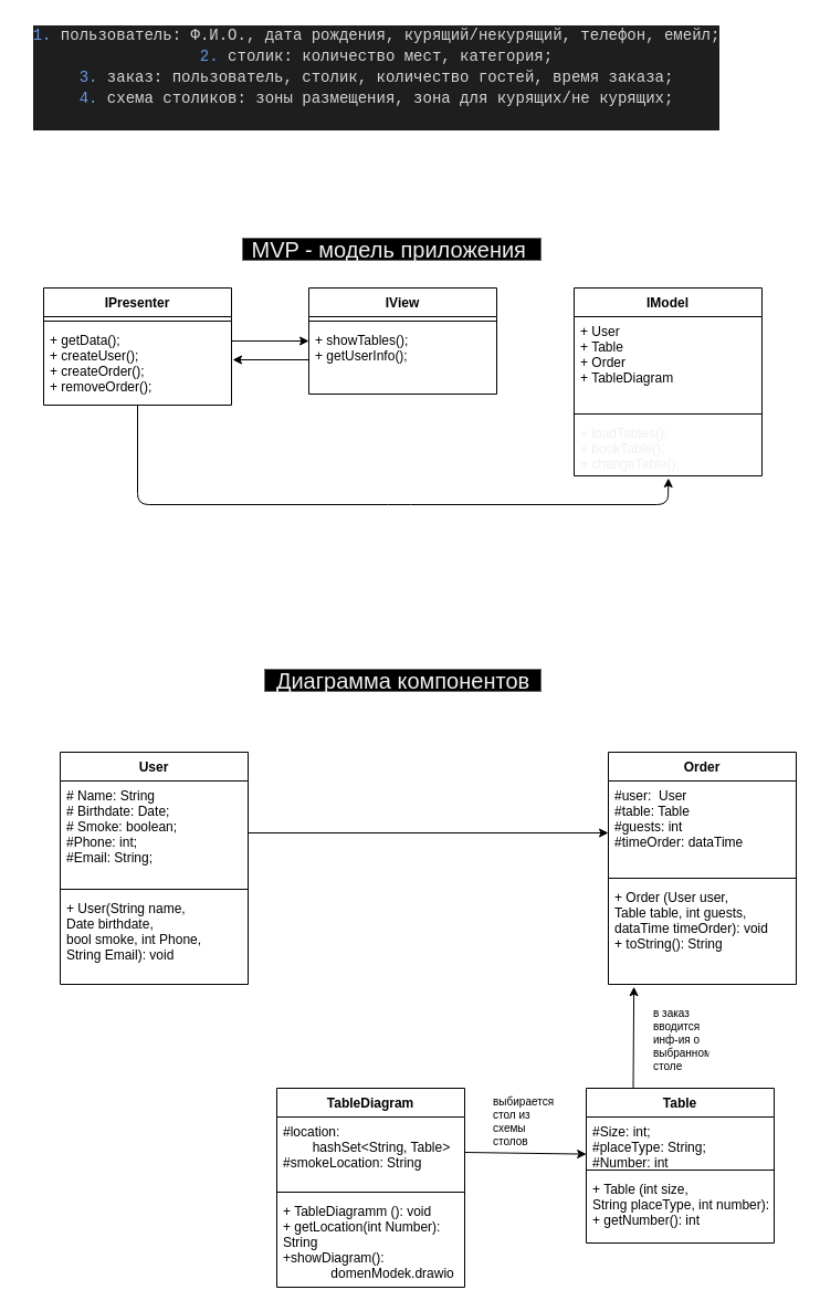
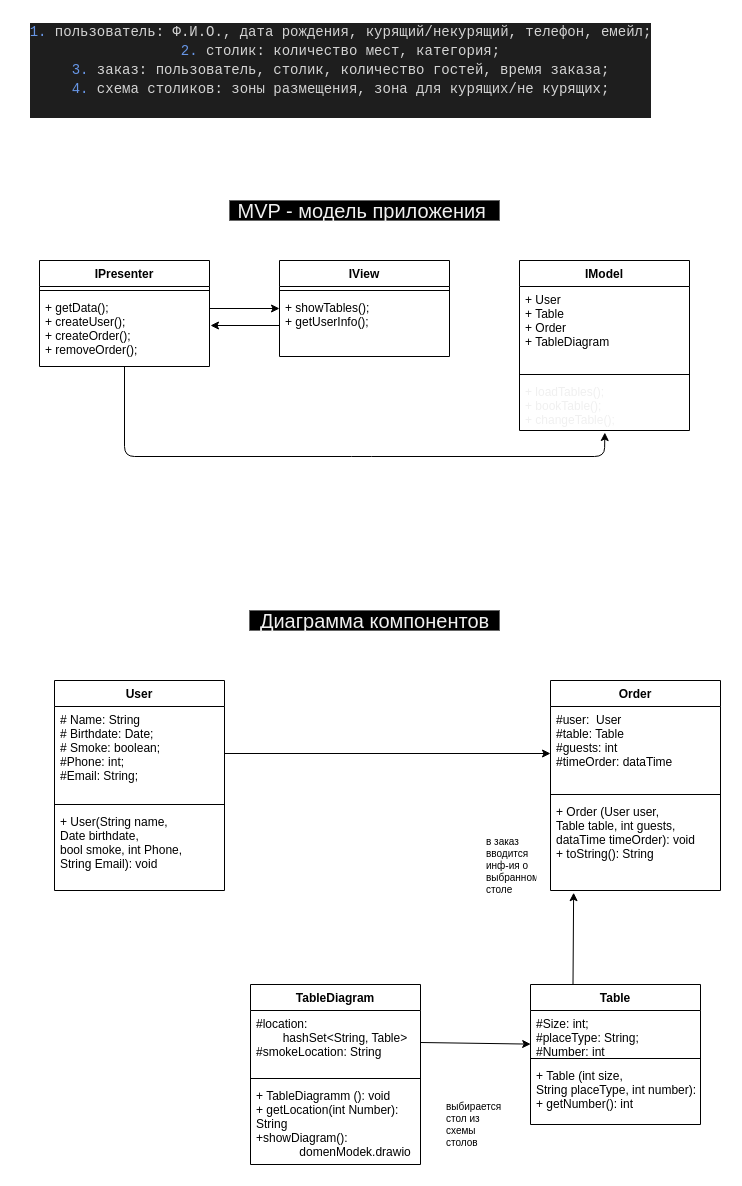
  <mxCell id="0" />
  <mxCell id="1" parent="0" />
  <mxCell id="2" value="&lt;div style=&quot;color: rgb(212 , 212 , 212) ; background-color: rgb(30 , 30 , 30) ; font-family: &amp;#34;consolas&amp;#34; , &amp;#34;courier new&amp;#34; , monospace ; font-size: 14px ; line-height: 19px&quot;&gt;&lt;div&gt;&lt;span style=&quot;color: #6796e6&quot;&gt;1.&lt;/span&gt; пользователь: Ф.И.О., дата рождения, курящий/некурящий, телефон, емейл;&lt;/div&gt;&lt;div&gt;&lt;span style=&quot;color: #6796e6&quot;&gt;2.&lt;/span&gt; столик: количество мест, категория;&lt;/div&gt;&lt;div&gt;&lt;span style=&quot;color: #6796e6&quot;&gt;3.&lt;/span&gt; заказ: пользователь, столик, количество гостей, время заказа;&lt;/div&gt;&lt;div&gt;&lt;span style=&quot;color: #6796e6&quot;&gt;4.&lt;/span&gt; схема столиков: зоны размещения, зона для курящих/не курящих;&lt;/div&gt;&lt;div&gt;&lt;br&gt;&lt;/div&gt;&lt;/div&gt;" style="text;html=1;align=center;verticalAlign=middle;resizable=0;points=[];autosize=1;strokeColor=none;fillColor=none;" parent="1" vertex="1"><mxGeometry x="20" width="640" height="100" as="geometry" y="20" /></mxCell>
  <mxCell id="3" value="Table" style="swimlane;fontStyle=1;align=center;verticalAlign=top;childLayout=stackLayout;horizontal=1;startSize=26;horizontalStack=0;resizeParent=1;resizeParentMax=0;resizeLast=0;collapsible=1;marginBottom=0;" parent="1" vertex="1"><mxGeometry x="530" y="984" width="170" height="140" as="geometry" /></mxCell>
  <mxCell id="4" value="#Size: int;&#10;#placeType: String;&#10;#Number: int" style="text;strokeColor=none;fillColor=none;align=left;verticalAlign=top;spacingLeft=4;spacingRight=4;overflow=hidden;rotatable=0;points=[[0,0.5],[1,0.5]];portConstraint=eastwest;" parent="3" vertex="1"><mxGeometry y="26" width="170" height="44" as="geometry" /></mxCell>
  <mxCell id="5" value="" style="line;strokeWidth=1;fillColor=none;align=left;verticalAlign=middle;spacingTop=-1;spacingLeft=3;spacingRight=3;rotatable=0;labelPosition=right;points=[];portConstraint=eastwest;" parent="3" vertex="1"><mxGeometry y="70" width="170" height="8" as="geometry" /></mxCell>
  <mxCell id="6" value="+ Table (int size, &#10;String placeType, int number): void&#10;+ getNumber(): int" style="text;strokeColor=none;fillColor=none;align=left;verticalAlign=top;spacingLeft=4;spacingRight=4;overflow=hidden;rotatable=0;points=[[0,0.5],[1,0.5]];portConstraint=eastwest;" parent="3" vertex="1"><mxGeometry y="78" width="170" height="62" as="geometry" /></mxCell>
  <mxCell id="7" value="User" style="swimlane;fontStyle=1;align=center;verticalAlign=top;childLayout=stackLayout;horizontal=1;startSize=26;horizontalStack=0;resizeParent=1;resizeParentMax=0;resizeLast=0;collapsible=1;marginBottom=0;" parent="1" vertex="1"><mxGeometry x="54" y="680" width="170" height="210" as="geometry" /></mxCell>
  <mxCell id="8" value="# Name: String&#10;# Birthdate: Date;&#10;# Smoke: boolean;&#10;#Phone: int;&#10;#Email: String;" style="text;strokeColor=none;fillColor=none;align=left;verticalAlign=top;spacingLeft=4;spacingRight=4;overflow=hidden;rotatable=0;points=[[0,0.5],[1,0.5]];portConstraint=eastwest;" parent="7" vertex="1"><mxGeometry y="26" width="170" height="94" as="geometry" /></mxCell>
  <mxCell id="9" value="" style="line;strokeWidth=1;fillColor=none;align=left;verticalAlign=middle;spacingTop=-1;spacingLeft=3;spacingRight=3;rotatable=0;labelPosition=right;points=[];portConstraint=eastwest;" parent="7" vertex="1"><mxGeometry y="120" width="170" height="8" as="geometry" /></mxCell>
  <mxCell id="10" value="+ User(String name, &#10;Date birthdate, &#10;bool smoke, int Phone, &#10;String Email): void" style="text;strokeColor=none;fillColor=none;align=left;verticalAlign=top;spacingLeft=4;spacingRight=4;overflow=hidden;rotatable=0;points=[[0,0.5],[1,0.5]];portConstraint=eastwest;" parent="7" vertex="1"><mxGeometry y="128" width="170" height="82" as="geometry" /></mxCell>
  <mxCell id="11" value="Order" style="swimlane;fontStyle=1;align=center;verticalAlign=top;childLayout=stackLayout;horizontal=1;startSize=26;horizontalStack=0;resizeParent=1;resizeParentMax=0;resizeLast=0;collapsible=1;marginBottom=0;" parent="1" vertex="1"><mxGeometry x="550" y="680" width="170" height="210" as="geometry" /></mxCell>
  <mxCell id="12" value="#user:  User&#10;#table: Table&#10;#guests: int&#10;#timeOrder: dataTime&#10;" style="text;strokeColor=none;fillColor=none;align=left;verticalAlign=top;spacingLeft=4;spacingRight=4;overflow=hidden;rotatable=0;points=[[0,0.5],[1,0.5]];portConstraint=eastwest;" parent="11" vertex="1"><mxGeometry y="26" width="170" height="84" as="geometry" /></mxCell>
  <mxCell id="13" value="" style="line;strokeWidth=1;fillColor=none;align=left;verticalAlign=middle;spacingTop=-1;spacingLeft=3;spacingRight=3;rotatable=0;labelPosition=right;points=[];portConstraint=eastwest;" parent="11" vertex="1"><mxGeometry y="110" width="170" height="8" as="geometry" /></mxCell>
  <mxCell id="14" value="+ Order (User user, &#10;Table table, int guests, &#10;dataTime timeOrder): void&#10;+ toString(): String" style="text;strokeColor=none;fillColor=none;align=left;verticalAlign=top;spacingLeft=4;spacingRight=4;overflow=hidden;rotatable=0;points=[[0,0.5],[1,0.5]];portConstraint=eastwest;" parent="11" vertex="1"><mxGeometry y="118" width="170" height="92" as="geometry" /></mxCell>
  <mxCell id="15" value="TableDiagram" style="swimlane;fontStyle=1;align=center;verticalAlign=top;childLayout=stackLayout;horizontal=1;startSize=26;horizontalStack=0;resizeParent=1;resizeParentMax=0;resizeLast=0;collapsible=1;marginBottom=0;" parent="1" vertex="1"><mxGeometry x="250" y="984" width="170" height="180" as="geometry" /></mxCell>
  <mxCell id="16" value="#location: &#10;        hashSet&lt;String, Table&gt;&#10;#smokeLocation: String" style="text;strokeColor=none;fillColor=none;align=left;verticalAlign=top;spacingLeft=4;spacingRight=4;overflow=hidden;rotatable=0;points=[[0,0.5],[1,0.5]];portConstraint=eastwest;" parent="15" vertex="1"><mxGeometry y="26" width="170" height="64" as="geometry" /></mxCell>
  <mxCell id="17" value="" style="line;strokeWidth=1;fillColor=none;align=left;verticalAlign=middle;spacingTop=-1;spacingLeft=3;spacingRight=3;rotatable=0;labelPosition=right;points=[];portConstraint=eastwest;" parent="15" vertex="1"><mxGeometry y="90" width="170" height="8" as="geometry" /></mxCell>
  <mxCell id="18" value="+ TableDiagramm (): void&#10;+ getLocation(int Number): &#10;String&#10;+showDiagram(): &#10;             domenModek.drawio" style="text;strokeColor=none;fillColor=none;align=left;verticalAlign=top;spacingLeft=4;spacingRight=4;overflow=hidden;rotatable=0;points=[[0,0.5],[1,0.5]];portConstraint=eastwest;" parent="15" vertex="1"><mxGeometry y="98" width="170" height="82" as="geometry" /></mxCell>
  <mxCell id="19" value="IPresenter" style="swimlane;fontStyle=1;align=center;verticalAlign=top;childLayout=stackLayout;horizontal=1;startSize=26;horizontalStack=0;resizeParent=1;resizeParentMax=0;resizeLast=0;collapsible=1;marginBottom=0;" parent="1" vertex="1"><mxGeometry x="39" y="260" width="170" height="106" as="geometry" /></mxCell>
  <mxCell id="20" value="" style="line;strokeWidth=1;fillColor=none;align=left;verticalAlign=middle;spacingTop=-1;spacingLeft=3;spacingRight=3;rotatable=0;labelPosition=right;points=[];portConstraint=eastwest;" parent="19" vertex="1"><mxGeometry y="26" width="170" height="8" as="geometry" /></mxCell>
  <mxCell id="21" value="+ getData();&#10;+ createUser();&#10;+ createOrder();&#10;+ removeOrder();" style="text;strokeColor=none;fillColor=none;align=left;verticalAlign=top;spacingLeft=4;spacingRight=4;overflow=hidden;rotatable=0;points=[[0,0.5],[1,0.5]];portConstraint=eastwest;" parent="19" vertex="1"><mxGeometry y="34" width="170" height="72" as="geometry" /></mxCell>
  <mxCell id="22" value="IView" style="swimlane;fontStyle=1;align=center;verticalAlign=top;childLayout=stackLayout;horizontal=1;startSize=26;horizontalStack=0;resizeParent=1;resizeParentMax=0;resizeLast=0;collapsible=1;marginBottom=0;" parent="1" vertex="1"><mxGeometry x="279" y="260" width="170" height="96" as="geometry" /></mxCell>
  <mxCell id="23" value="" style="line;strokeWidth=1;fillColor=none;align=left;verticalAlign=middle;spacingTop=-1;spacingLeft=3;spacingRight=3;rotatable=0;labelPosition=right;points=[];portConstraint=eastwest;" parent="22" vertex="1"><mxGeometry y="26" width="170" height="8" as="geometry" /></mxCell>
  <mxCell id="24" value="+ showTables();&#10;+ getUserInfo();&#10;&#10;&#10;&#10;" style="text;strokeColor=none;fillColor=none;align=left;verticalAlign=top;spacingLeft=4;spacingRight=4;overflow=hidden;rotatable=0;points=[[0,0.5],[1,0.5]];portConstraint=eastwest;" parent="22" vertex="1"><mxGeometry y="34" width="170" height="62" as="geometry" /></mxCell>
  <mxCell id="25" value="IModel" style="swimlane;fontStyle=1;align=center;verticalAlign=top;childLayout=stackLayout;horizontal=1;startSize=26;horizontalStack=0;resizeParent=1;resizeParentMax=0;resizeLast=0;collapsible=1;marginBottom=0;" parent="1" vertex="1"><mxGeometry x="519" y="260" width="170" height="170" as="geometry" /></mxCell>
  <mxCell id="26" value="+ User &#10;+ Table&#10;+ Order&#10;+ TableDiagram&#10;" style="text;strokeColor=none;fillColor=none;align=left;verticalAlign=top;spacingLeft=4;spacingRight=4;overflow=hidden;rotatable=0;points=[[0,0.5],[1,0.5]];portConstraint=eastwest;" parent="25" vertex="1"><mxGeometry y="26" width="170" height="84" as="geometry" /></mxCell>
  <mxCell id="27" value="" style="line;strokeWidth=1;fillColor=none;align=left;verticalAlign=middle;spacingTop=-1;spacingLeft=3;spacingRight=3;rotatable=0;labelPosition=right;points=[];portConstraint=eastwest;" parent="25" vertex="1"><mxGeometry y="110" width="170" height="8" as="geometry" /></mxCell>
  <mxCell id="28" value="+ loadTables();&#10;+ bookTable();&#10;+ changeTable();&#10;&#10;" style="text;strokeColor=none;fillColor=none;align=left;verticalAlign=top;spacingLeft=4;spacingRight=4;overflow=hidden;rotatable=0;points=[[0,0.5],[1,0.5]];portConstraint=eastwest;fontColor=#F0F0F0;" parent="25" vertex="1"><mxGeometry y="118" width="170" height="52" as="geometry" /></mxCell>
  <mxCell id="29" style="edgeStyle=none;html=1;entryX=0;entryY=0.5;entryDx=0;entryDy=0;exitX=1;exitY=0.5;exitDx=0;exitDy=0;" parent="1" edge="1"><mxGeometry relative="1" as="geometry"><mxPoint x="209" y="308" as="sourcePoint" /><mxPoint x="279" y="308" as="targetPoint" /></mxGeometry></mxCell>
  <mxCell id="30" value="" style="edgeStyle=none;html=1;exitX=0;exitY=0.5;exitDx=0;exitDy=0;" parent="1" source="24" edge="1"><mxGeometry relative="1" as="geometry"><mxPoint x="280" y="374" as="sourcePoint" /><mxPoint x="210" y="325" as="targetPoint" /></mxGeometry></mxCell>
  <mxCell id="31" style="edgeStyle=none;html=1;entryX=0.502;entryY=1.039;entryDx=0;entryDy=0;entryPerimeter=0;" parent="1" source="21" target="28" edge="1"><mxGeometry relative="1" as="geometry"><mxPoint x="604" y="436" as="targetPoint" /><Array as="points"><mxPoint x="124" y="456" /><mxPoint x="361" y="456" /><mxPoint x="604" y="456" /></Array></mxGeometry></mxCell>
- <mxCell id="32" value="&lt;font color=&quot;#f0f0f0&quot; style=&quot;font-size: 20px&quot;&gt;MVP - модель приложения&amp;nbsp;&lt;/font&gt;" style="text;html=1;align=center;verticalAlign=middle;resizable=0;points=[];autosize=1;fillColor=#000000;fontColor=#333333;strokeColor=#666666;gradientColor=none;" parent="1" vertex="1"><mxGeometry x="219" y="215" width="270" height="20" as="geometry" /></mxCell>
- <mxCell id="33" value="&lt;font color=&quot;#f0f0f0&quot; style=&quot;font-size: 20px&quot;&gt;Диаграмма компонентов&lt;/font&gt;" style="text;html=1;align=center;verticalAlign=middle;resizable=0;points=[];autosize=1;fillColor=#000000;fontColor=#333333;strokeColor=#666666;" parent="1" vertex="1"><mxGeometry x="239" y="605" width="250" height="20" as="geometry" /></mxCell>
+ <mxCell id="32" value="&lt;font color=&quot;#f0f0f0&quot; style=&quot;font-size: 20px&quot;&gt;MVP - модель приложения&amp;nbsp;&lt;/font&gt;" style="text;html=1;align=center;verticalAlign=middle;resizable=0;points=[];autosize=1;fillColor=#000000;fontColor=#333333;strokeColor=#666666;gradientColor=none;" parent="1" vertex="1"><mxGeometry x="229" y="200" width="270" height="20" as="geometry" /></mxCell>
+ <mxCell id="33" value="&lt;font color=&quot;#f0f0f0&quot; style=&quot;font-size: 20px&quot;&gt;Диаграмма компонентов&lt;/font&gt;" style="text;html=1;align=center;verticalAlign=middle;resizable=0;points=[];autosize=1;fillColor=#000000;fontColor=#333333;strokeColor=#666666;" parent="1" vertex="1"><mxGeometry x="249" y="610" width="250" height="20" as="geometry" /></mxCell>
  <mxCell id="34" value="" style="edgeStyle=none;html=1;fontSize=20;fontColor=#F0F0F0;exitX=1;exitY=0.5;exitDx=0;exitDy=0;" parent="1" source="8" edge="1"><mxGeometry relative="1" as="geometry"><mxPoint x="149" y="994" as="sourcePoint" /><mxPoint x="550" y="753" as="targetPoint" /></mxGeometry></mxCell>
  <mxCell id="35" value="" style="edgeStyle=none;html=1;fontSize=20;fontColor=#F0F0F0;entryX=0.001;entryY=0.764;entryDx=0;entryDy=0;entryPerimeter=0;exitX=1;exitY=0.5;exitDx=0;exitDy=0;" parent="1" source="16" target="4" edge="1"><mxGeometry relative="1" as="geometry"><mxPoint x="480" y="1044" as="sourcePoint" /><mxPoint x="320" y="1070" as="targetPoint" /></mxGeometry></mxCell>
- <mxCell id="36" value="в заказ &#10;вводится &#10;инф-ия о &#10;выбранном &#10;столе" style="text;strokeColor=none;fillColor=none;align=left;verticalAlign=top;spacingLeft=4;spacingRight=4;overflow=hidden;rotatable=0;points=[[0,0.5],[1,0.5]];portConstraint=eastwest;fontSize=10;" parent="1" vertex="1"><mxGeometry x="585" y="904" width="60" height="80" as="geometry" /></mxCell>
- <mxCell id="37" value="выбирается &#10;стол из &#10;схемы &#10;столов" style="text;strokeColor=none;fillColor=none;align=left;verticalAlign=top;spacingLeft=4;spacingRight=4;overflow=hidden;rotatable=0;points=[[0,0.5],[1,0.5]];portConstraint=eastwest;fontSize=10;" parent="1" vertex="1"><mxGeometry x="440" y="984" width="70" height="60" as="geometry" /></mxCell>
+ <mxCell id="36" value="в заказ &#10;вводится &#10;инф-ия о &#10;выбранном &#10;столе" style="text;strokeColor=none;fillColor=none;align=left;verticalAlign=top;spacingLeft=4;spacingRight=4;overflow=hidden;rotatable=0;points=[[0,0.5],[1,0.5]];portConstraint=eastwest;fontSize=10;" parent="1" vertex="1"><mxGeometry x="480" y="829" width="60" height="80" as="geometry" /></mxCell>
+ <mxCell id="37" value="выбирается &#10;стол из &#10;схемы &#10;столов" style="text;strokeColor=none;fillColor=none;align=left;verticalAlign=top;spacingLeft=4;spacingRight=4;overflow=hidden;rotatable=0;points=[[0,0.5],[1,0.5]];portConstraint=eastwest;fontSize=10;" parent="1" vertex="1"><mxGeometry x="440" y="1094" width="70" height="60" as="geometry" /></mxCell>
  <mxCell id="38" value="" style="edgeStyle=none;html=1;fontSize=20;fontColor=#F0F0F0;exitX=0.25;exitY=0;exitDx=0;exitDy=0;entryX=0.136;entryY=1.024;entryDx=0;entryDy=0;entryPerimeter=0;" parent="1" source="3" target="14" edge="1"><mxGeometry relative="1" as="geometry"><mxPoint x="234" y="859" as="sourcePoint" /><mxPoint x="603" y="900" as="targetPoint" /></mxGeometry></mxCell>
